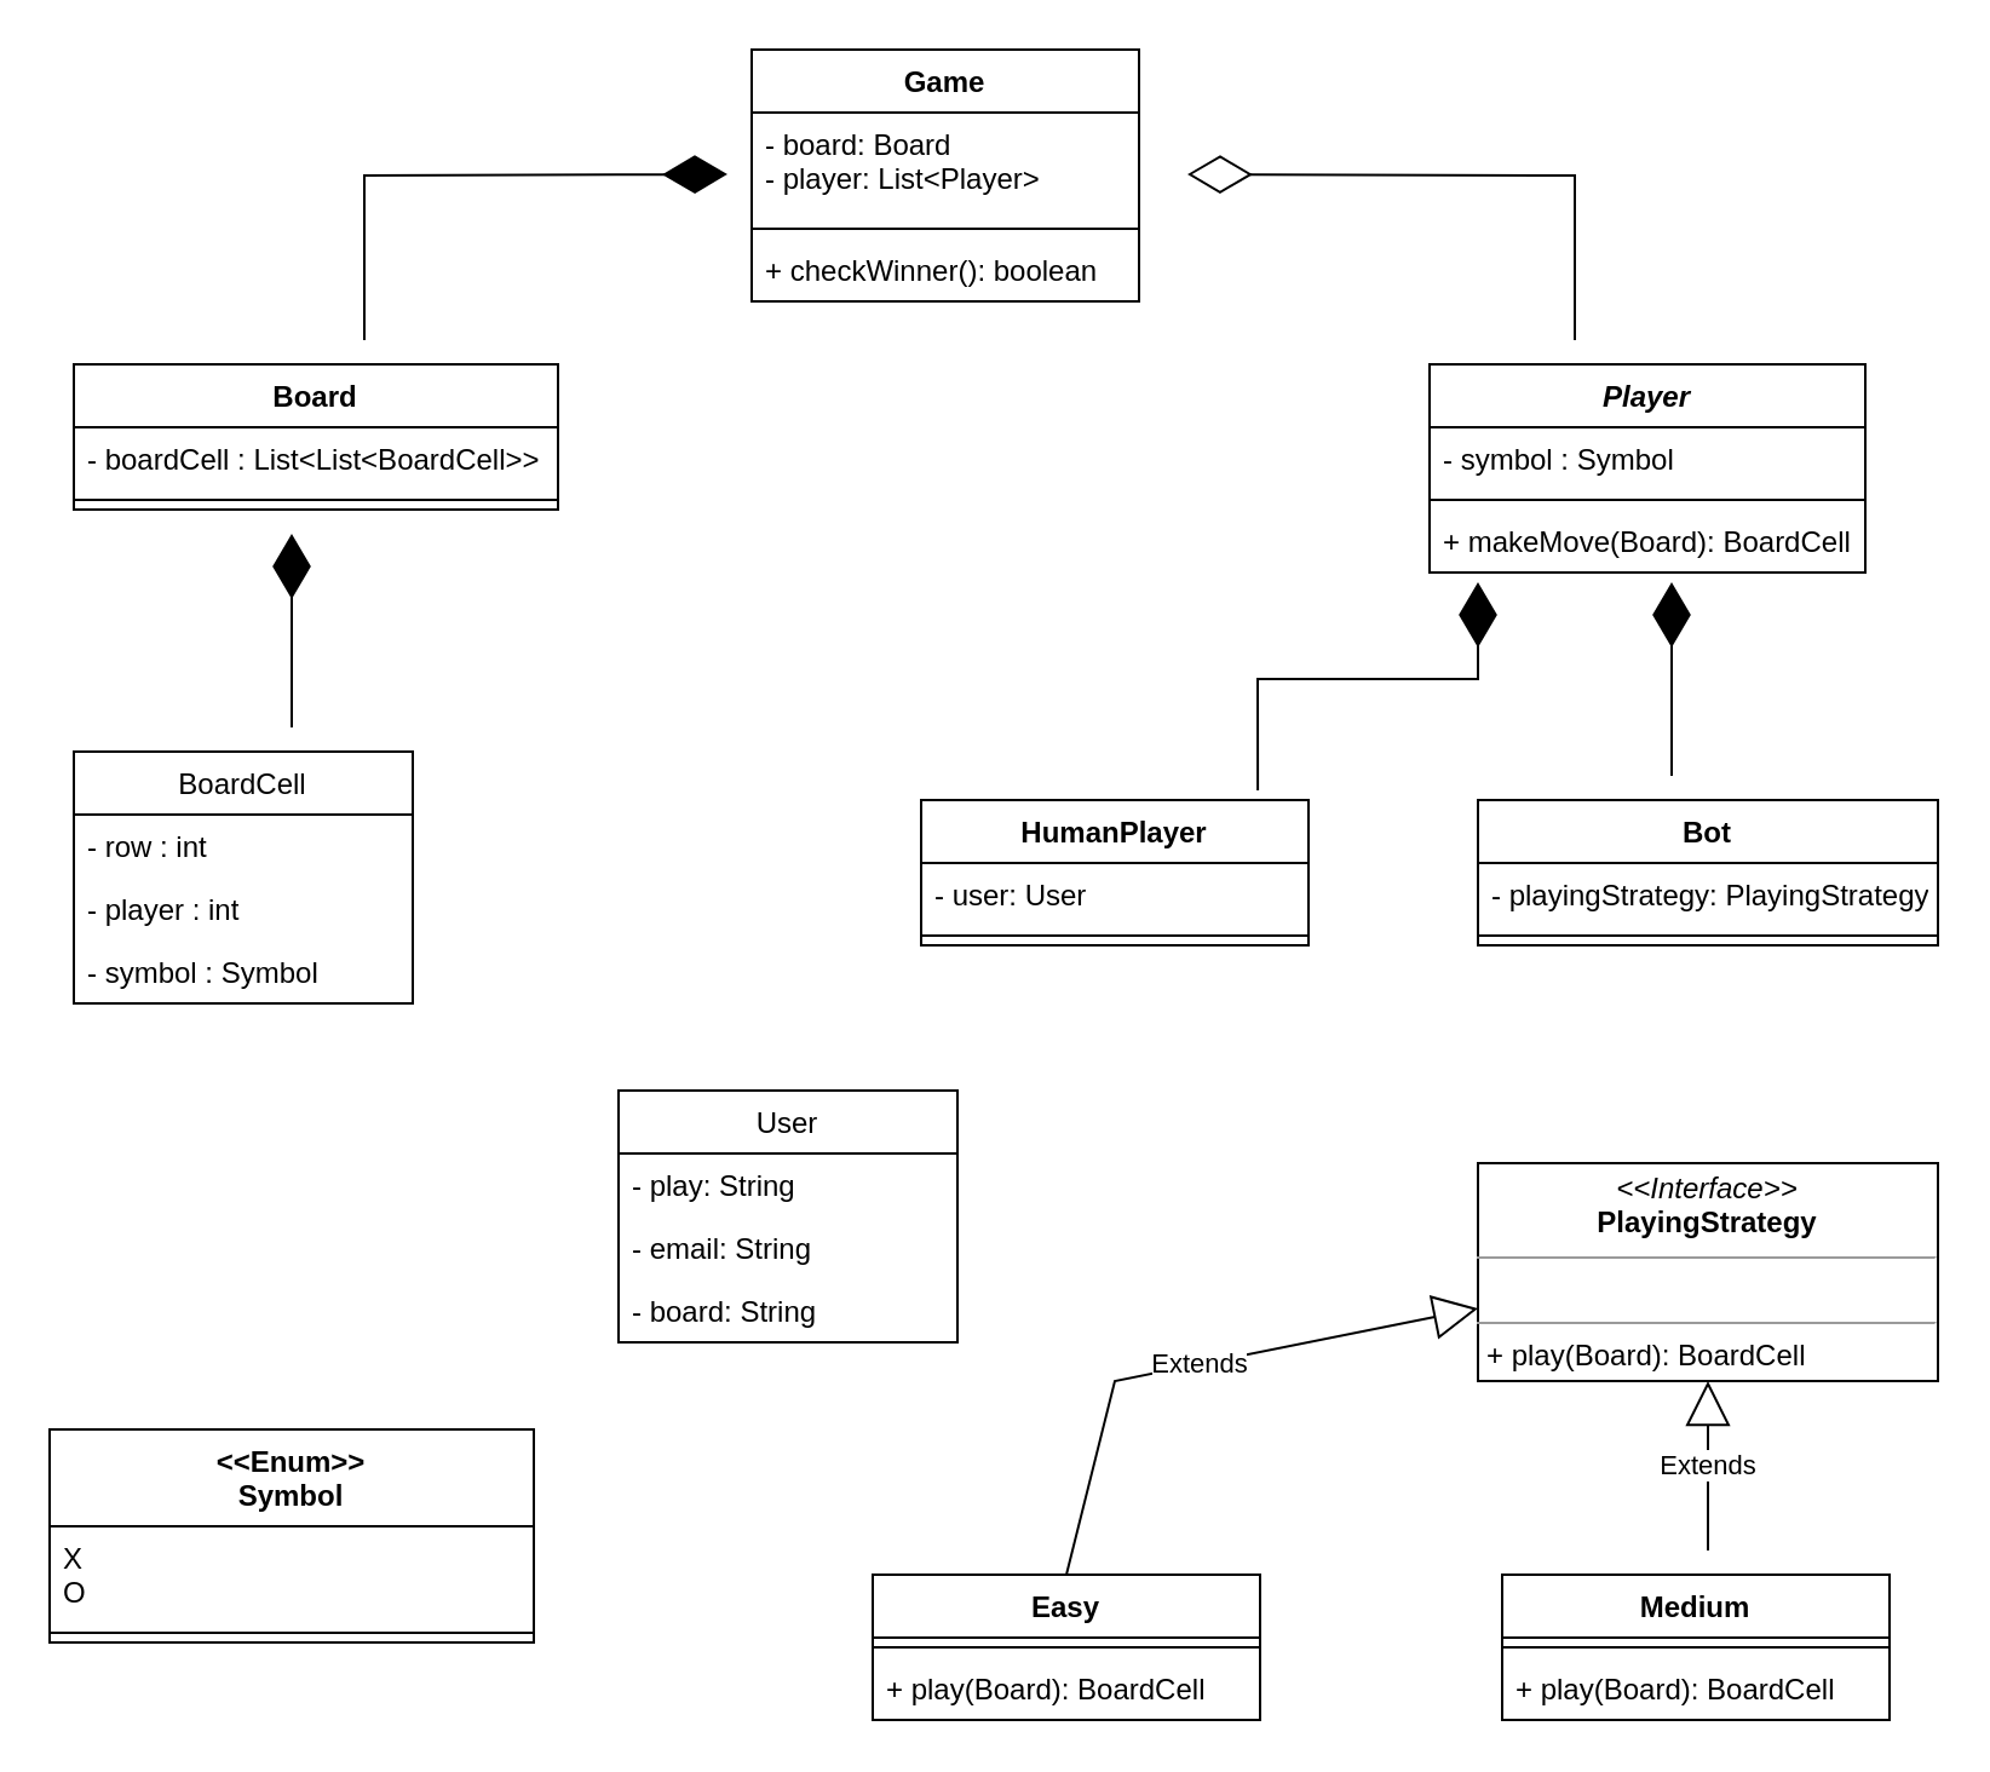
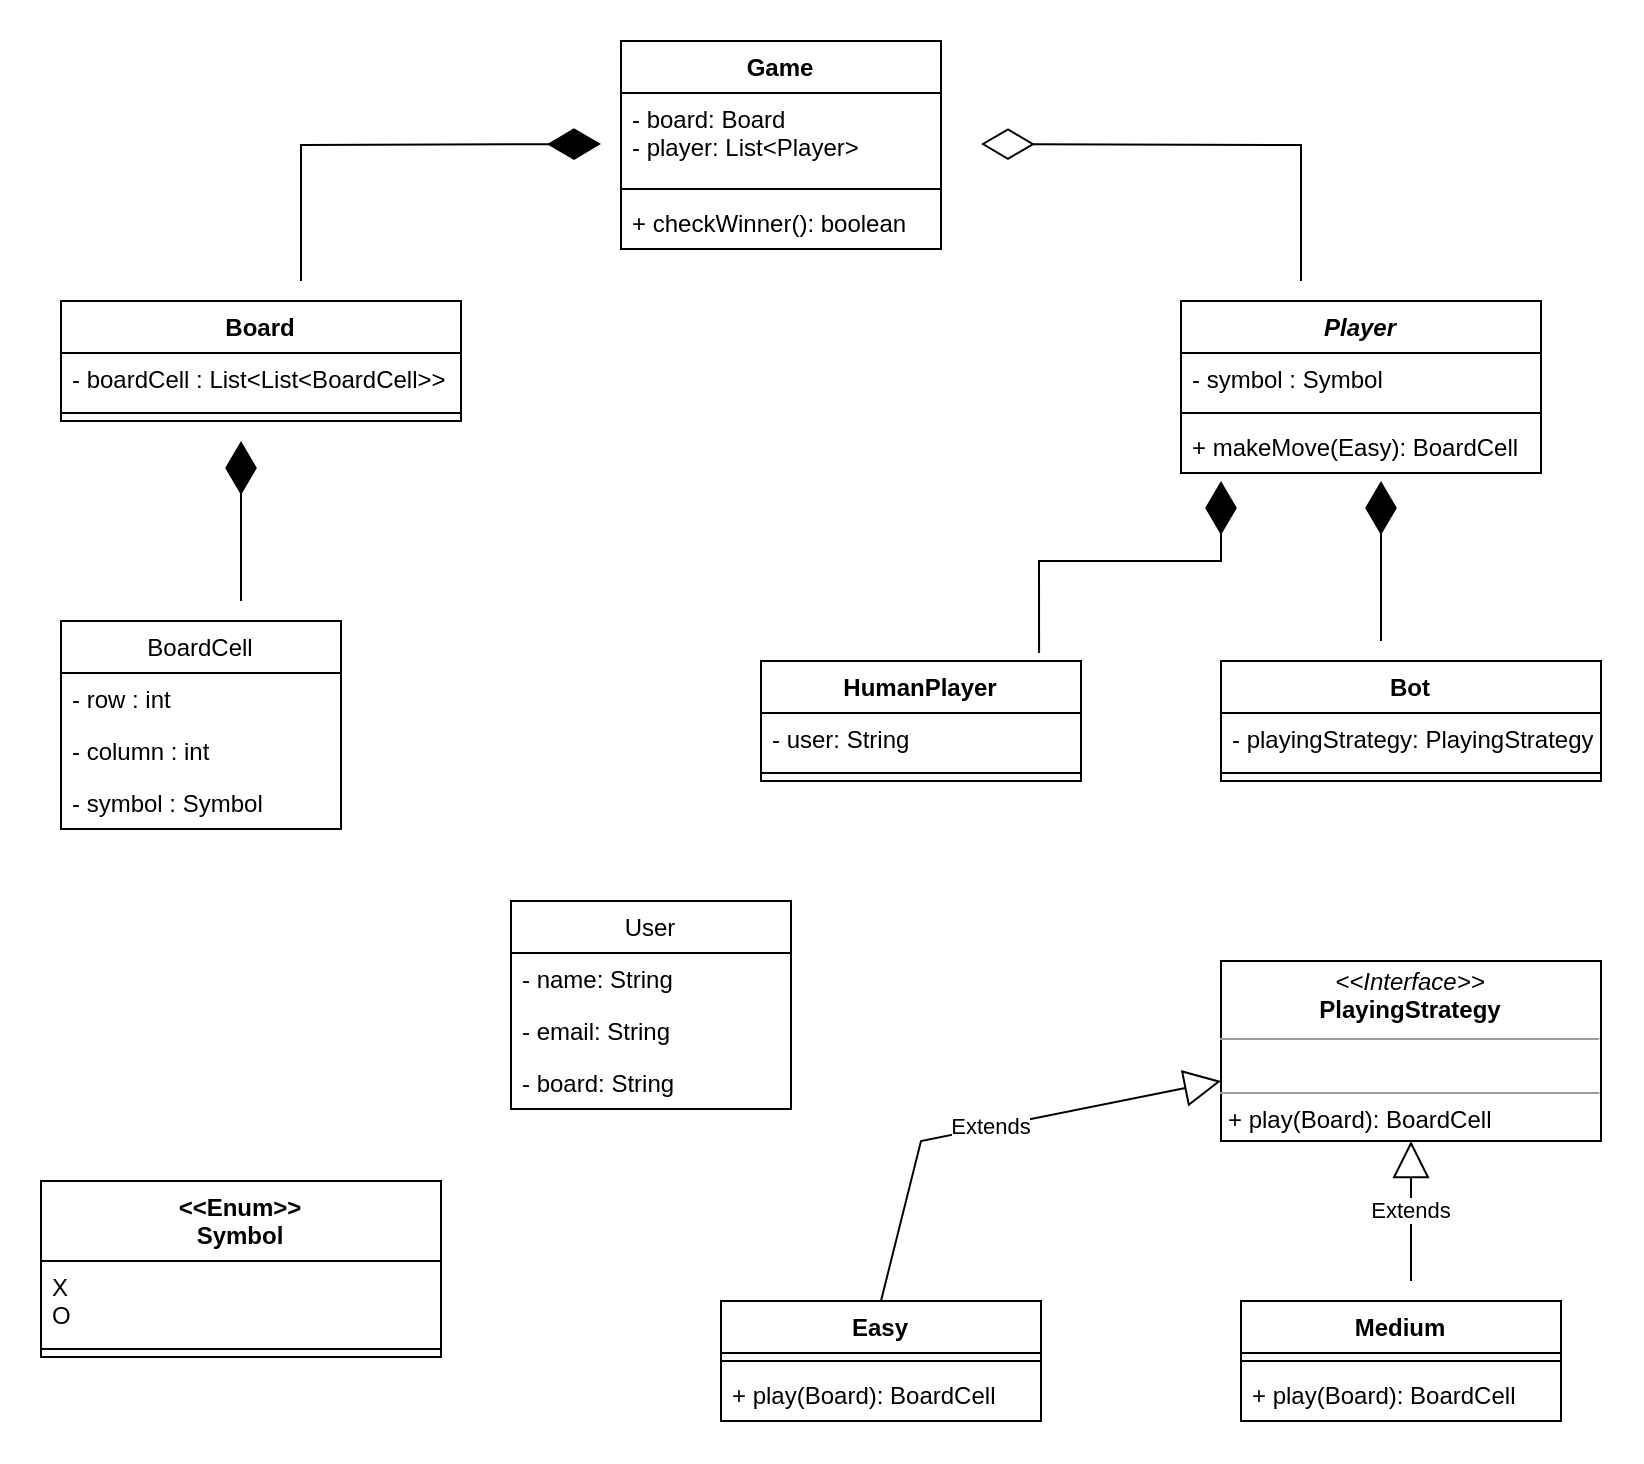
  <mxCell id="0" />
  <mxCell id="1" parent="0" />
  <mxCell id="2" value="Game" style="swimlane;fontStyle=1;align=center;verticalAlign=top;childLayout=stackLayout;horizontal=1;startSize=26;horizontalStack=0;resizeParent=1;resizeParentMax=0;resizeLast=0;collapsible=1;marginBottom=0;" vertex="1" parent="1"><mxGeometry x="310" y="20" width="160" height="104" as="geometry" /></mxCell>
  <mxCell id="3" value="- board: Board&#10;- player: List&lt;Player&gt;" style="text;strokeColor=none;fillColor=none;align=left;verticalAlign=top;spacingLeft=4;spacingRight=4;overflow=hidden;rotatable=0;points=[[0,0.5],[1,0.5]];portConstraint=eastwest;" vertex="1" parent="2"><mxGeometry y="26" width="160" height="44" as="geometry" /></mxCell>
  <mxCell id="4" value="" style="line;strokeWidth=1;fillColor=none;align=left;verticalAlign=middle;spacingTop=-1;spacingLeft=3;spacingRight=3;rotatable=0;labelPosition=right;points=[];portConstraint=eastwest;" vertex="1" parent="2"><mxGeometry y="70" width="160" height="8" as="geometry" /></mxCell>
  <mxCell id="5" value="+ checkWinner(): boolean" style="text;strokeColor=none;fillColor=none;align=left;verticalAlign=top;spacingLeft=4;spacingRight=4;overflow=hidden;rotatable=0;points=[[0,0.5],[1,0.5]];portConstraint=eastwest;" vertex="1" parent="2"><mxGeometry y="78" width="160" height="26" as="geometry" /></mxCell>
  <mxCell id="6" value="Board" style="swimlane;fontStyle=1;align=center;verticalAlign=top;childLayout=stackLayout;horizontal=1;startSize=26;horizontalStack=0;resizeParent=1;resizeParentMax=0;resizeLast=0;collapsible=1;marginBottom=0;" vertex="1" parent="1"><mxGeometry x="30" y="150" width="200" height="60" as="geometry" /></mxCell>
  <mxCell id="7" value="- boardCell : List&lt;List&lt;BoardCell&gt;&gt;" style="text;strokeColor=none;fillColor=none;align=left;verticalAlign=top;spacingLeft=4;spacingRight=4;overflow=hidden;rotatable=0;points=[[0,0.5],[1,0.5]];portConstraint=eastwest;" vertex="1" parent="6"><mxGeometry y="26" width="200" height="26" as="geometry" /></mxCell>
  <mxCell id="8" value="" style="line;strokeWidth=1;fillColor=none;align=left;verticalAlign=middle;spacingTop=-1;spacingLeft=3;spacingRight=3;rotatable=0;labelPosition=right;points=[];portConstraint=eastwest;" vertex="1" parent="6"><mxGeometry y="52" width="200" height="8" as="geometry" /></mxCell>
  <mxCell id="9" value="Player" style="swimlane;fontStyle=3;align=center;verticalAlign=top;childLayout=stackLayout;horizontal=1;startSize=26;horizontalStack=0;resizeParent=1;resizeParentMax=0;resizeLast=0;collapsible=1;marginBottom=0;" vertex="1" parent="1"><mxGeometry x="590" y="150" width="180" height="86" as="geometry" /></mxCell>
  <mxCell id="10" value="- symbol : Symbol" style="text;strokeColor=none;fillColor=none;align=left;verticalAlign=top;spacingLeft=4;spacingRight=4;overflow=hidden;rotatable=0;points=[[0,0.5],[1,0.5]];portConstraint=eastwest;" vertex="1" parent="9"><mxGeometry y="26" width="180" height="26" as="geometry" /></mxCell>
  <mxCell id="11" value="" style="line;strokeWidth=1;fillColor=none;align=left;verticalAlign=middle;spacingTop=-1;spacingLeft=3;spacingRight=3;rotatable=0;labelPosition=right;points=[];portConstraint=eastwest;" vertex="1" parent="9"><mxGeometry y="52" width="180" height="8" as="geometry" /></mxCell>
- <mxCell id="12" value="+ makeMove(Board): BoardCell" style="text;strokeColor=none;fillColor=none;align=left;verticalAlign=top;spacingLeft=4;spacingRight=4;overflow=hidden;rotatable=0;points=[[0,0.5],[1,0.5]];portConstraint=eastwest;" vertex="1" parent="9"><mxGeometry y="60" width="180" height="26" as="geometry" /></mxCell>
+ <mxCell id="12" value="+ makeMove(Easy): BoardCell" style="text;strokeColor=none;fillColor=none;align=left;verticalAlign=top;spacingLeft=4;spacingRight=4;overflow=hidden;rotatable=0;points=[[0,0.5],[1,0.5]];portConstraint=eastwest;" vertex="1" parent="9"><mxGeometry y="60" width="180" height="26" as="geometry" /></mxCell>
  <mxCell id="13" value="" style="endArrow=diamondThin;endFill=0;endSize=24;html=1;rounded=0;" edge="1" parent="1"><mxGeometry width="160" relative="1" as="geometry"><mxPoint x="650" y="140" as="sourcePoint" /><mxPoint x="490" y="71.5" as="targetPoint" /><Array as="points"><mxPoint x="650" y="72" /></Array></mxGeometry></mxCell>
  <mxCell id="14" value="" style="endArrow=diamondThin;endFill=1;endSize=24;html=1;rounded=0;" edge="1" parent="1"><mxGeometry width="160" relative="1" as="geometry"><mxPoint x="150" y="140" as="sourcePoint" /><mxPoint x="300" y="71.5" as="targetPoint" /><Array as="points"><mxPoint x="150" y="72" /></Array></mxGeometry></mxCell>
  <mxCell id="15" value="BoardCell" style="swimlane;fontStyle=0;childLayout=stackLayout;horizontal=1;startSize=26;fillColor=none;horizontalStack=0;resizeParent=1;resizeParentMax=0;resizeLast=0;collapsible=1;marginBottom=0;" vertex="1" parent="1"><mxGeometry x="30" y="310" width="140" height="104" as="geometry" /></mxCell>
  <mxCell id="16" value="- row : int" style="text;strokeColor=none;fillColor=none;align=left;verticalAlign=top;spacingLeft=4;spacingRight=4;overflow=hidden;rotatable=0;points=[[0,0.5],[1,0.5]];portConstraint=eastwest;" vertex="1" parent="15"><mxGeometry y="26" width="140" height="26" as="geometry" /></mxCell>
- <mxCell id="17" value="- player : int" style="text;strokeColor=none;fillColor=none;align=left;verticalAlign=top;spacingLeft=4;spacingRight=4;overflow=hidden;rotatable=0;points=[[0,0.5],[1,0.5]];portConstraint=eastwest;" vertex="1" parent="15"><mxGeometry y="52" width="140" height="26" as="geometry" /></mxCell>
+ <mxCell id="17" value="- column : int" style="text;strokeColor=none;fillColor=none;align=left;verticalAlign=top;spacingLeft=4;spacingRight=4;overflow=hidden;rotatable=0;points=[[0,0.5],[1,0.5]];portConstraint=eastwest;" vertex="1" parent="15"><mxGeometry y="52" width="140" height="26" as="geometry" /></mxCell>
  <mxCell id="18" value="- symbol : Symbol" style="text;strokeColor=none;fillColor=none;align=left;verticalAlign=top;spacingLeft=4;spacingRight=4;overflow=hidden;rotatable=0;points=[[0,0.5],[1,0.5]];portConstraint=eastwest;" vertex="1" parent="15"><mxGeometry y="78" width="140" height="26" as="geometry" /></mxCell>
  <mxCell id="19" value="" style="endArrow=diamondThin;endFill=1;endSize=24;html=1;rounded=0;" edge="1" parent="1"><mxGeometry width="160" relative="1" as="geometry"><mxPoint x="120" y="300" as="sourcePoint" /><mxPoint x="120" y="220" as="targetPoint" /></mxGeometry></mxCell>
  <mxCell id="20" value="Bot" style="swimlane;fontStyle=1;align=center;verticalAlign=top;childLayout=stackLayout;horizontal=1;startSize=26;horizontalStack=0;resizeParent=1;resizeParentMax=0;resizeLast=0;collapsible=1;marginBottom=0;" vertex="1" parent="1"><mxGeometry x="610" y="330" width="190" height="60" as="geometry" /></mxCell>
  <mxCell id="21" value="- playingStrategy: PlayingStrategy" style="text;strokeColor=none;fillColor=none;align=left;verticalAlign=top;spacingLeft=4;spacingRight=4;overflow=hidden;rotatable=0;points=[[0,0.5],[1,0.5]];portConstraint=eastwest;" vertex="1" parent="20"><mxGeometry y="26" width="190" height="26" as="geometry" /></mxCell>
  <mxCell id="22" value="" style="line;strokeWidth=1;fillColor=none;align=left;verticalAlign=middle;spacingTop=-1;spacingLeft=3;spacingRight=3;rotatable=0;labelPosition=right;points=[];portConstraint=eastwest;" vertex="1" parent="20"><mxGeometry y="52" width="190" height="8" as="geometry" /></mxCell>
  <mxCell id="23" value="HumanPlayer" style="swimlane;fontStyle=1;align=center;verticalAlign=top;childLayout=stackLayout;horizontal=1;startSize=26;horizontalStack=0;resizeParent=1;resizeParentMax=0;resizeLast=0;collapsible=1;marginBottom=0;" vertex="1" parent="1"><mxGeometry x="380" y="330" width="160" height="60" as="geometry" /></mxCell>
- <mxCell id="24" value="- user: User" style="text;strokeColor=none;fillColor=none;align=left;verticalAlign=top;spacingLeft=4;spacingRight=4;overflow=hidden;rotatable=0;points=[[0,0.5],[1,0.5]];portConstraint=eastwest;" vertex="1" parent="23"><mxGeometry y="26" width="160" height="26" as="geometry" /></mxCell>
+ <mxCell id="24" value="- user: String" style="text;strokeColor=none;fillColor=none;align=left;verticalAlign=top;spacingLeft=4;spacingRight=4;overflow=hidden;rotatable=0;points=[[0,0.5],[1,0.5]];portConstraint=eastwest;" vertex="1" parent="23"><mxGeometry y="26" width="160" height="26" as="geometry" /></mxCell>
  <mxCell id="25" value="" style="line;strokeWidth=1;fillColor=none;align=left;verticalAlign=middle;spacingTop=-1;spacingLeft=3;spacingRight=3;rotatable=0;labelPosition=right;points=[];portConstraint=eastwest;" vertex="1" parent="23"><mxGeometry y="52" width="160" height="8" as="geometry" /></mxCell>
  <mxCell id="26" value="" style="endArrow=diamondThin;endFill=1;endSize=24;html=1;rounded=0;exitX=0.869;exitY=-0.067;exitDx=0;exitDy=0;exitPerimeter=0;" edge="1" parent="1" source="23"><mxGeometry width="160" relative="1" as="geometry"><mxPoint x="480" y="280" as="sourcePoint" /><mxPoint x="610" y="240" as="targetPoint" /><Array as="points"><mxPoint x="519" y="280" /><mxPoint x="610" y="280" /></Array></mxGeometry></mxCell>
  <mxCell id="27" value="" style="endArrow=diamondThin;endFill=1;endSize=24;html=1;rounded=0;" edge="1" parent="1"><mxGeometry width="160" relative="1" as="geometry"><mxPoint x="690" y="320" as="sourcePoint" /><mxPoint x="690" y="240" as="targetPoint" /></mxGeometry></mxCell>
  <mxCell id="28" value="User" style="swimlane;fontStyle=0;childLayout=stackLayout;horizontal=1;startSize=26;fillColor=none;horizontalStack=0;resizeParent=1;resizeParentMax=0;resizeLast=0;collapsible=1;marginBottom=0;" vertex="1" parent="1"><mxGeometry x="255" y="450" width="140" height="104" as="geometry" /></mxCell>
- <mxCell id="29" value="- play: String" style="text;strokeColor=none;fillColor=none;align=left;verticalAlign=top;spacingLeft=4;spacingRight=4;overflow=hidden;rotatable=0;points=[[0,0.5],[1,0.5]];portConstraint=eastwest;" vertex="1" parent="28"><mxGeometry y="26" width="140" height="26" as="geometry" /></mxCell>
+ <mxCell id="29" value="- name: String" style="text;strokeColor=none;fillColor=none;align=left;verticalAlign=top;spacingLeft=4;spacingRight=4;overflow=hidden;rotatable=0;points=[[0,0.5],[1,0.5]];portConstraint=eastwest;" vertex="1" parent="28"><mxGeometry y="26" width="140" height="26" as="geometry" /></mxCell>
  <mxCell id="30" value="- email: String" style="text;strokeColor=none;fillColor=none;align=left;verticalAlign=top;spacingLeft=4;spacingRight=4;overflow=hidden;rotatable=0;points=[[0,0.5],[1,0.5]];portConstraint=eastwest;" vertex="1" parent="28"><mxGeometry y="52" width="140" height="26" as="geometry" /></mxCell>
  <mxCell id="31" value="- board: String" style="text;strokeColor=none;fillColor=none;align=left;verticalAlign=top;spacingLeft=4;spacingRight=4;overflow=hidden;rotatable=0;points=[[0,0.5],[1,0.5]];portConstraint=eastwest;" vertex="1" parent="28"><mxGeometry y="78" width="140" height="26" as="geometry" /></mxCell>
  <mxCell id="32" value="&lt;p style=&quot;margin: 0px ; margin-top: 4px ; text-align: center&quot;&gt;&lt;i&gt;&amp;lt;&amp;lt;Interface&amp;gt;&amp;gt;&lt;/i&gt;&lt;br&gt;&lt;b&gt;PlayingStrategy&lt;/b&gt;&lt;/p&gt;&lt;hr size=&quot;1&quot;&gt;&lt;p style=&quot;margin: 0px ; margin-left: 4px&quot;&gt;&lt;br&gt;&lt;/p&gt;&lt;hr size=&quot;1&quot;&gt;&lt;p style=&quot;margin: 0px ; margin-left: 4px&quot;&gt;+ play(Board): BoardCell&lt;br&gt;&lt;br&gt;&lt;/p&gt;" style="verticalAlign=top;align=left;overflow=fill;fontSize=12;fontFamily=Helvetica;html=1;" vertex="1" parent="1"><mxGeometry x="610" y="480" width="190" height="90" as="geometry" /></mxCell>
  <mxCell id="33" value="Easy" style="swimlane;fontStyle=1;align=center;verticalAlign=top;childLayout=stackLayout;horizontal=1;startSize=26;horizontalStack=0;resizeParent=1;resizeParentMax=0;resizeLast=0;collapsible=1;marginBottom=0;" vertex="1" parent="1"><mxGeometry x="360" y="650" width="160" height="60" as="geometry" /></mxCell>
  <mxCell id="34" value="" style="line;strokeWidth=1;fillColor=none;align=left;verticalAlign=middle;spacingTop=-1;spacingLeft=3;spacingRight=3;rotatable=0;labelPosition=right;points=[];portConstraint=eastwest;" vertex="1" parent="33"><mxGeometry y="26" width="160" height="8" as="geometry" /></mxCell>
  <mxCell id="35" value="+ play(Board): BoardCell" style="text;strokeColor=none;fillColor=none;align=left;verticalAlign=top;spacingLeft=4;spacingRight=4;overflow=hidden;rotatable=0;points=[[0,0.5],[1,0.5]];portConstraint=eastwest;" vertex="1" parent="33"><mxGeometry y="34" width="160" height="26" as="geometry" /></mxCell>
  <mxCell id="36" value="Medium" style="swimlane;fontStyle=1;align=center;verticalAlign=top;childLayout=stackLayout;horizontal=1;startSize=26;horizontalStack=0;resizeParent=1;resizeParentMax=0;resizeLast=0;collapsible=1;marginBottom=0;" vertex="1" parent="1"><mxGeometry x="620" y="650" width="160" height="60" as="geometry" /></mxCell>
  <mxCell id="37" value="" style="line;strokeWidth=1;fillColor=none;align=left;verticalAlign=middle;spacingTop=-1;spacingLeft=3;spacingRight=3;rotatable=0;labelPosition=right;points=[];portConstraint=eastwest;" vertex="1" parent="36"><mxGeometry y="26" width="160" height="8" as="geometry" /></mxCell>
  <mxCell id="38" value="+ play(Board): BoardCell" style="text;strokeColor=none;fillColor=none;align=left;verticalAlign=top;spacingLeft=4;spacingRight=4;overflow=hidden;rotatable=0;points=[[0,0.5],[1,0.5]];portConstraint=eastwest;" vertex="1" parent="36"><mxGeometry y="34" width="160" height="26" as="geometry" /></mxCell>
  <mxCell id="39" value="Extends" style="endArrow=block;endSize=16;endFill=0;html=1;rounded=0;exitX=0.5;exitY=0;exitDx=0;exitDy=0;" edge="1" parent="1" source="33"><mxGeometry width="160" relative="1" as="geometry"><mxPoint x="450" y="540" as="sourcePoint" /><mxPoint x="610" y="540" as="targetPoint" /><Array as="points"><mxPoint x="460" y="570" /></Array></mxGeometry></mxCell>
  <mxCell id="40" value="Extends" style="endArrow=block;endSize=16;endFill=0;html=1;rounded=0;entryX=0.5;entryY=1;entryDx=0;entryDy=0;" edge="1" parent="1" target="32"><mxGeometry width="160" relative="1" as="geometry"><mxPoint x="705" y="640" as="sourcePoint" /><mxPoint x="780" y="610" as="targetPoint" /></mxGeometry></mxCell>
  <mxCell id="41" value="&lt;&lt;Enum&gt;&gt;&#10;Symbol" style="swimlane;fontStyle=1;align=center;verticalAlign=top;childLayout=stackLayout;horizontal=1;startSize=40;horizontalStack=0;resizeParent=1;resizeParentMax=0;resizeLast=0;collapsible=1;marginBottom=0;" vertex="1" parent="1"><mxGeometry x="20" y="590" width="200" height="88" as="geometry" /></mxCell>
  <mxCell id="42" value="X&#10;O" style="text;strokeColor=none;fillColor=none;align=left;verticalAlign=top;spacingLeft=4;spacingRight=4;overflow=hidden;rotatable=0;points=[[0,0.5],[1,0.5]];portConstraint=eastwest;" vertex="1" parent="41"><mxGeometry y="40" width="200" height="40" as="geometry" /></mxCell>
  <mxCell id="43" value="" style="line;strokeWidth=1;fillColor=none;align=left;verticalAlign=middle;spacingTop=-1;spacingLeft=3;spacingRight=3;rotatable=0;labelPosition=right;points=[];portConstraint=eastwest;" vertex="1" parent="41"><mxGeometry y="80" width="200" height="8" as="geometry" /></mxCell>
